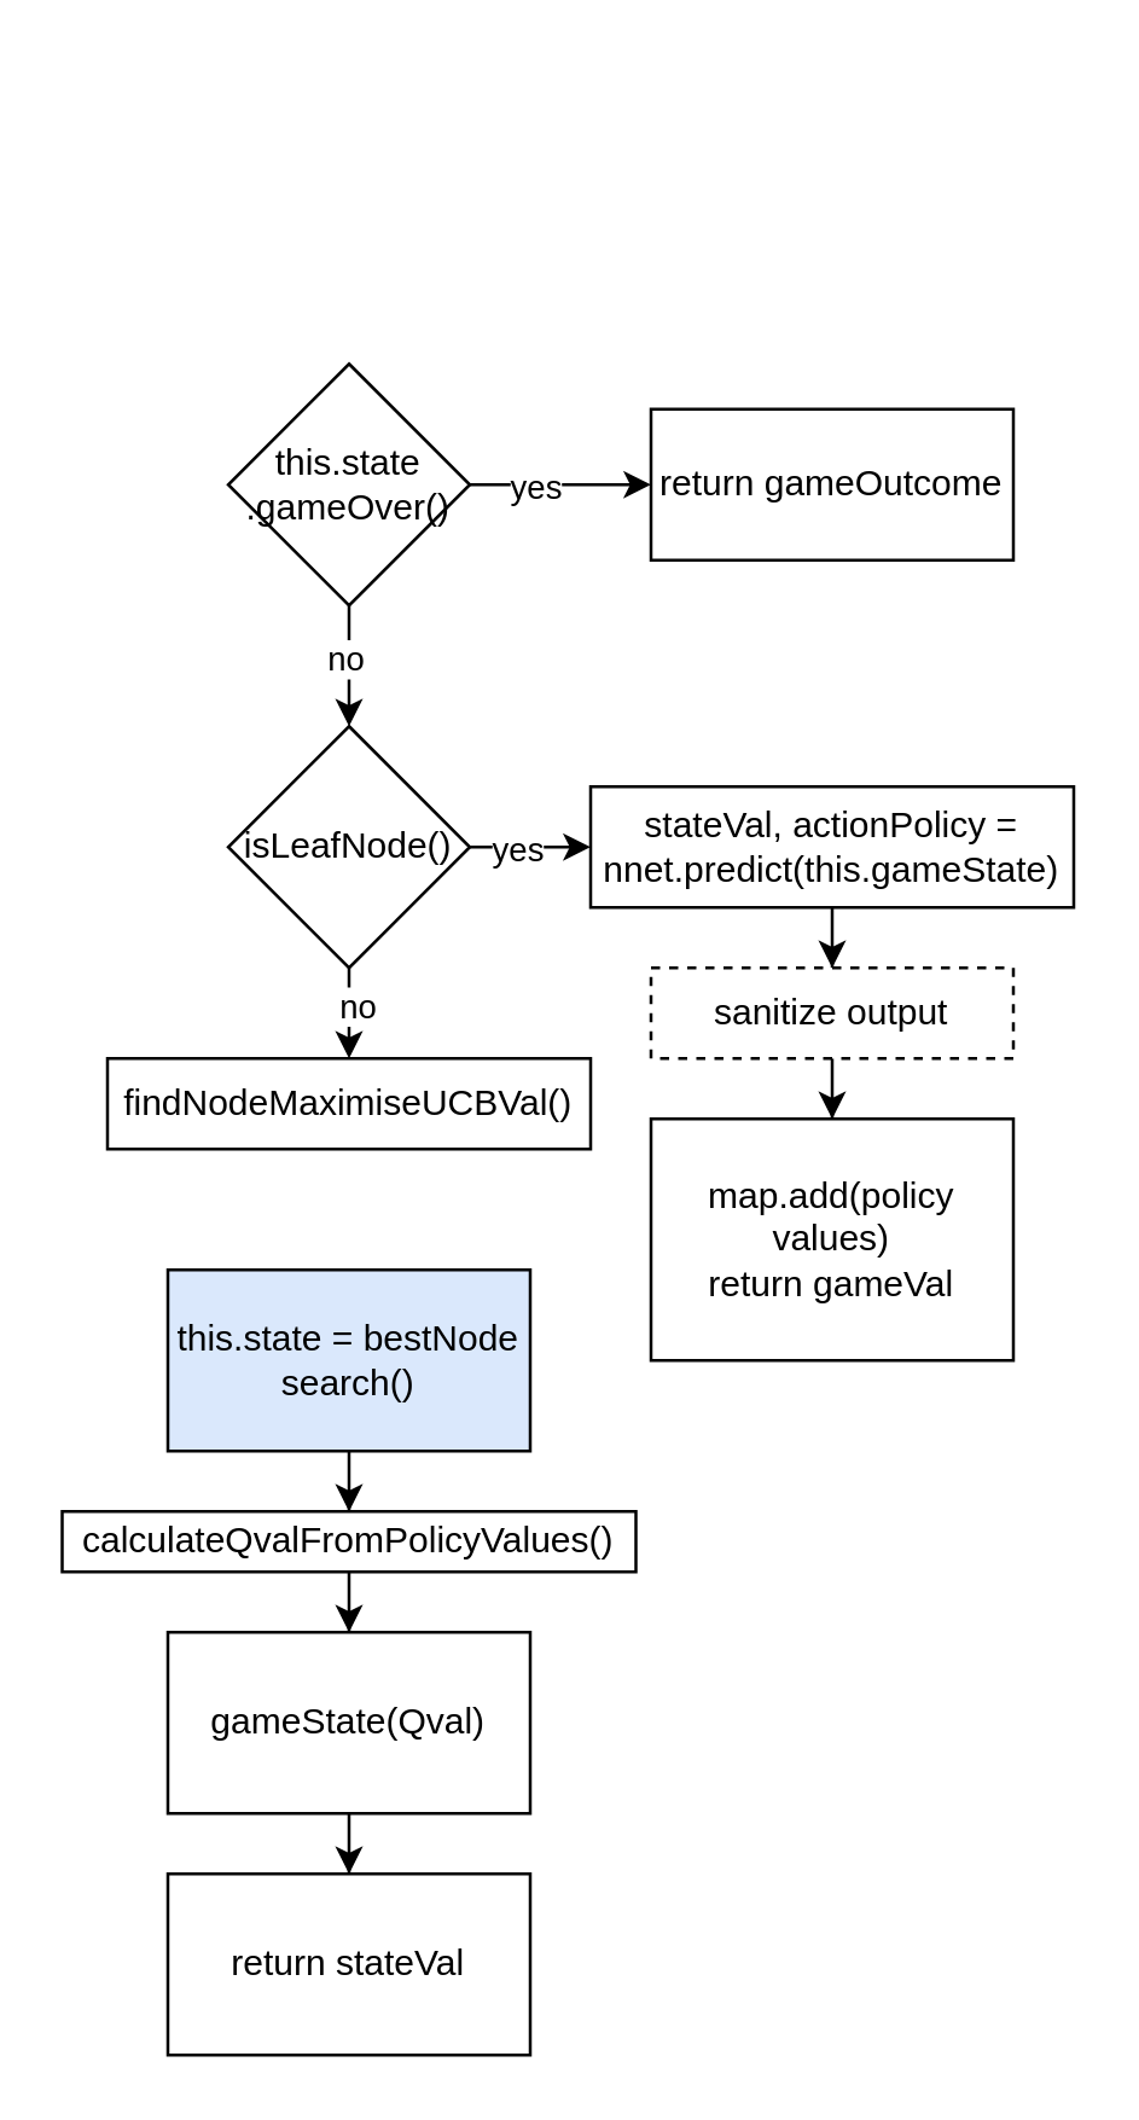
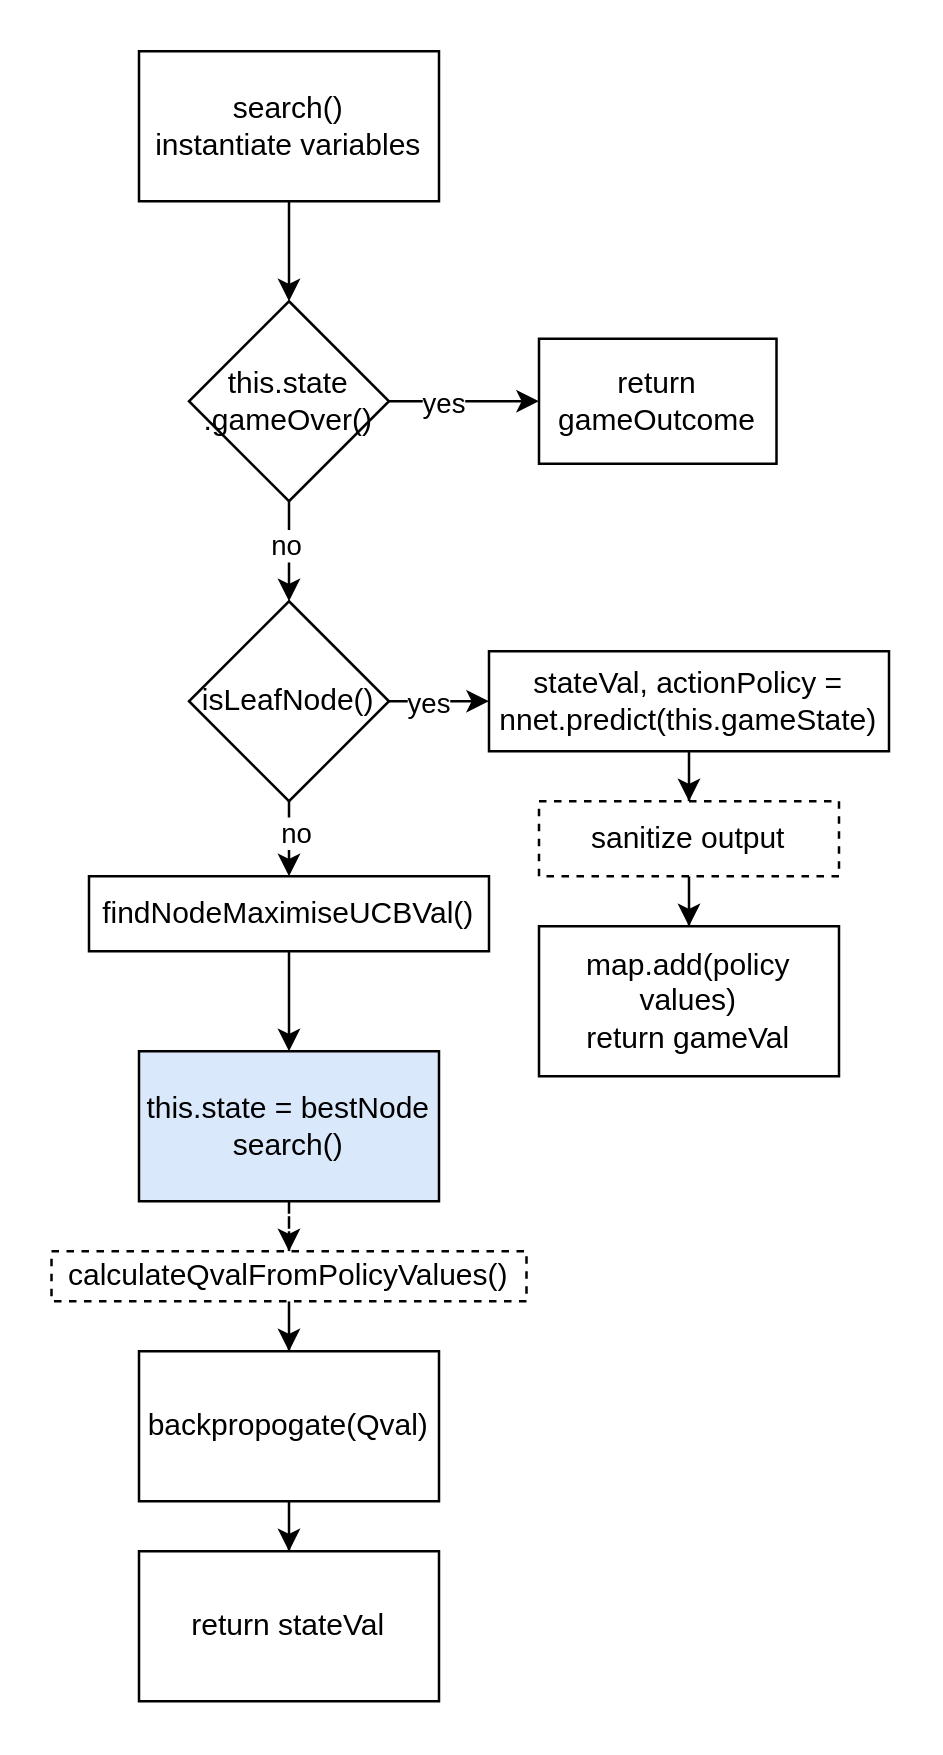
  <mxCell id="0" />
  <mxCell id="1" parent="0" />
+ <mxCell id="2" value="" style="edgeStyle=orthogonalEdgeStyle;rounded=0;orthogonalLoop=1;jettySize=auto;html=1;" edge="1" parent="1" source="3" target="8"><mxGeometry relative="1" as="geometry" /></mxCell>
+ <mxCell id="3" value="search()&lt;br&gt;instantiate variables" style="rounded=0;whiteSpace=wrap;html=1;" vertex="1" parent="1"><mxGeometry x="55" y="20" width="120" height="60" as="geometry" /></mxCell>
  <mxCell id="4" value="" style="edgeStyle=orthogonalEdgeStyle;rounded=0;orthogonalLoop=1;jettySize=auto;html=1;" edge="1" parent="1" source="8" target="9"><mxGeometry relative="1" as="geometry" /></mxCell>
  <mxCell id="5" value="yes" style="edgeLabel;html=1;align=center;verticalAlign=middle;resizable=0;points=[];" vertex="1" connectable="0" parent="4"><mxGeometry x="-0.297" relative="1" as="geometry"><mxPoint as="offset" /></mxGeometry></mxCell>
  <mxCell id="6" value="" style="edgeStyle=orthogonalEdgeStyle;rounded=0;orthogonalLoop=1;jettySize=auto;html=1;entryX=0.5;entryY=0;entryDx=0;entryDy=0;" edge="1" parent="1" source="8" target="14"><mxGeometry relative="1" as="geometry"><mxPoint x="115" y="240" as="targetPoint" /></mxGeometry></mxCell>
  <mxCell id="7" value="no" style="edgeLabel;html=1;align=center;verticalAlign=middle;resizable=0;points=[];" vertex="1" connectable="0" parent="6"><mxGeometry x="-0.134" y="-2" relative="1" as="geometry"><mxPoint as="offset" /></mxGeometry></mxCell>
  <mxCell id="8" value="this.state&lt;br&gt;.gameOver()" style="rhombus;whiteSpace=wrap;html=1;rounded=0;" vertex="1" parent="1"><mxGeometry x="75" y="120" width="80" height="80" as="geometry" /></mxCell>
- <mxCell id="9" value="return gameOutcome" style="whiteSpace=wrap;html=1;rounded=0;" vertex="1" parent="1"><mxGeometry x="215" y="135" width="120" height="50" as="geometry" /></mxCell>
+ <mxCell id="9" value="return gameOutcome" style="whiteSpace=wrap;html=1;rounded=0;" vertex="1" parent="1"><mxGeometry x="215" y="135" width="95" height="50" as="geometry" /></mxCell>
  <mxCell id="10" value="" style="edgeStyle=orthogonalEdgeStyle;rounded=0;orthogonalLoop=1;jettySize=auto;html=1;" edge="1" parent="1" source="14" target="16"><mxGeometry relative="1" as="geometry" /></mxCell>
  <mxCell id="11" value="yes" style="edgeLabel;html=1;align=center;verticalAlign=middle;resizable=0;points=[];" vertex="1" connectable="0" parent="10"><mxGeometry x="-0.255" relative="1" as="geometry"><mxPoint as="offset" /></mxGeometry></mxCell>
  <mxCell id="12" value="" style="edgeStyle=orthogonalEdgeStyle;rounded=0;orthogonalLoop=1;jettySize=auto;html=1;" edge="1" parent="1" source="14" target="21"><mxGeometry relative="1" as="geometry"><Array as="points"><mxPoint x="115" y="335" /><mxPoint x="115" y="335" /></Array></mxGeometry></mxCell>
  <mxCell id="13" value="no" style="edgeLabel;html=1;align=center;verticalAlign=middle;resizable=0;points=[];" vertex="1" connectable="0" parent="12"><mxGeometry x="-0.181" y="2" relative="1" as="geometry"><mxPoint as="offset" /></mxGeometry></mxCell>
  <mxCell id="14" value="isLeafNode()" style="rhombus;whiteSpace=wrap;html=1;" vertex="1" parent="1"><mxGeometry x="75" y="240" width="80" height="80" as="geometry" /></mxCell>
  <mxCell id="15" value="" style="edgeStyle=orthogonalEdgeStyle;rounded=0;orthogonalLoop=1;jettySize=auto;html=1;" edge="1" parent="1" source="16" target="18"><mxGeometry relative="1" as="geometry" /></mxCell>
  <mxCell id="16" value="stateVal, actionPolicy = nnet.predict(this.gameState)" style="whiteSpace=wrap;html=1;" vertex="1" parent="1"><mxGeometry x="195" y="260" width="160" height="40" as="geometry" /></mxCell>
  <mxCell id="17" value="" style="edgeStyle=orthogonalEdgeStyle;rounded=0;orthogonalLoop=1;jettySize=auto;html=1;" edge="1" parent="1" source="18" target="19"><mxGeometry relative="1" as="geometry" /></mxCell>
  <mxCell id="18" value="sanitize output" style="whiteSpace=wrap;html=1;dashed=1;" vertex="1" parent="1"><mxGeometry x="215" y="320" width="120" height="30" as="geometry" /></mxCell>
- <mxCell id="19" value="map.add(policy values)&lt;br&gt;return gameVal" style="whiteSpace=wrap;html=1;" vertex="1" parent="1"><mxGeometry x="215" y="370" width="120" height="80" as="geometry" /></mxCell>
+ <mxCell id="19" value="map.add(policy values)&lt;br&gt;return gameVal" style="whiteSpace=wrap;html=1;" vertex="1" parent="1"><mxGeometry x="215" y="370" width="120" height="60" as="geometry" /></mxCell>
+ <mxCell id="20" value="" style="edgeStyle=orthogonalEdgeStyle;rounded=0;orthogonalLoop=1;jettySize=auto;html=1;" edge="1" parent="1" source="21" target="23"><mxGeometry relative="1" as="geometry" /></mxCell>
  <mxCell id="21" value="findNodeMaximiseUCBVal()" style="whiteSpace=wrap;html=1;" vertex="1" parent="1"><mxGeometry x="35" y="350" width="160" height="30" as="geometry" /></mxCell>
- <mxCell id="22" value="" style="edgeStyle=orthogonalEdgeStyle;rounded=0;orthogonalLoop=1;jettySize=auto;html=1;" edge="1" parent="1" source="23" target="25"><mxGeometry relative="1" as="geometry" /></mxCell>
+ <mxCell id="22" value="" style="edgeStyle=orthogonalEdgeStyle;rounded=0;orthogonalLoop=1;jettySize=auto;html=1;dashed=1;" edge="1" parent="1" source="23" target="25"><mxGeometry relative="1" as="geometry" /></mxCell>
  <mxCell id="23" value="this.state = bestNode&lt;br&gt;search()" style="whiteSpace=wrap;html=1;fillColor=#dae8fc;" vertex="1" parent="1"><mxGeometry x="55" y="420" width="120" height="60" as="geometry" /></mxCell>
  <mxCell id="24" value="" style="edgeStyle=orthogonalEdgeStyle;rounded=0;orthogonalLoop=1;jettySize=auto;html=1;" edge="1" parent="1" source="25" target="27"><mxGeometry relative="1" as="geometry" /></mxCell>
- <mxCell id="25" value="calculateQvalFromPolicyValues()" style="whiteSpace=wrap;html=1;" vertex="1" parent="1"><mxGeometry x="20" y="500" width="190" height="20" as="geometry" /></mxCell>
+ <mxCell id="25" value="calculateQvalFromPolicyValues()" style="whiteSpace=wrap;html=1;dashed=1;" vertex="1" parent="1"><mxGeometry x="20" y="500" width="190" height="20" as="geometry" /></mxCell>
  <mxCell id="26" value="" style="edgeStyle=orthogonalEdgeStyle;rounded=0;orthogonalLoop=1;jettySize=auto;html=1;" edge="1" parent="1" source="27" target="28"><mxGeometry relative="1" as="geometry" /></mxCell>
- <mxCell id="27" value="gameState(Qval)" style="whiteSpace=wrap;html=1;" vertex="1" parent="1"><mxGeometry x="55" y="540" width="120" height="60" as="geometry" /></mxCell>
+ <mxCell id="27" value="backpropogate(Qval)" style="whiteSpace=wrap;html=1;" vertex="1" parent="1"><mxGeometry x="55" y="540" width="120" height="60" as="geometry" /></mxCell>
  <mxCell id="28" value="return stateVal" style="whiteSpace=wrap;html=1;" vertex="1" parent="1"><mxGeometry x="55" y="620" width="120" height="60" as="geometry" /></mxCell>
